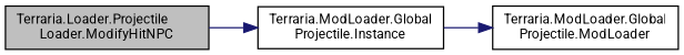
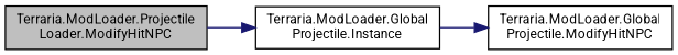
  digraph {
    fontname=Roboto
    rankdir=LR
    node [color=black fillcolor=white fontname=Roboto fontsize=10 shape=record style=filled]
    edge [color=midnightblue fontname=Roboto fontsize=10 labelfontname=Helvetica labelfontsize=10 style=solid]
-   n1 [fillcolor=grey75 fontcolor=black height=0.2 label="Terraria.Loader.Projectile\lLoader.ModifyHitNPC" width=0.4]
+   n1 [fillcolor=grey75 fontcolor=black height=0.2 label="Terraria.ModLoader.Projectile\lLoader.ModifyHitNPC" width=0.4]
    n2 [height=0.2 label="Terraria.ModLoader.Global\lProjectile.Instance" width=0.4]
-   n3 [height=0.2 label="Terraria.ModLoader.Global\lProjectile.ModLoader" width=0.4]
+   n3 [height=0.2 label="Terraria.ModLoader.Global\lProjectile.ModifyHitNPC" width=0.4]
    n1 -> n2
    n2 -> n3
  }
